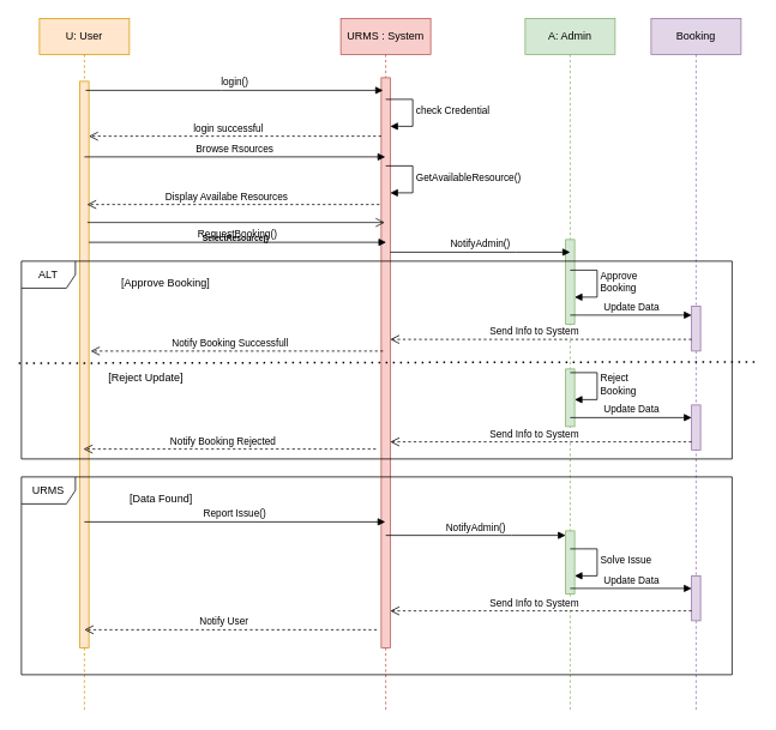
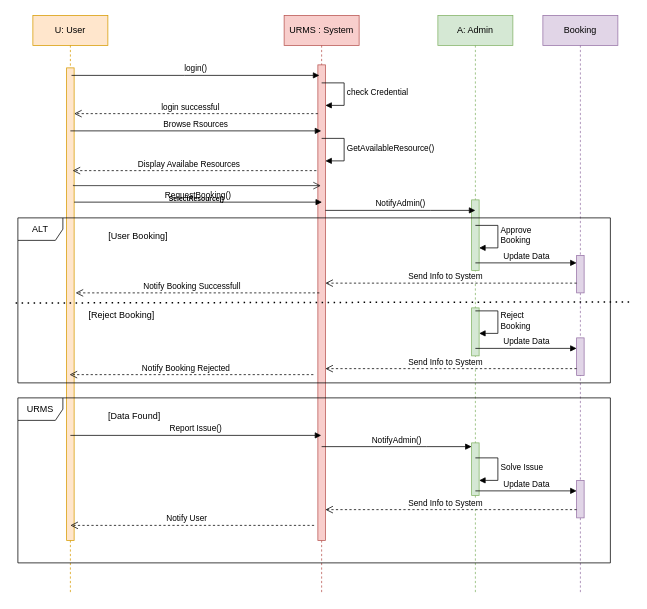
  <mxCell id="0" />
  <mxCell id="1" parent="0" />
  <mxCell id="2" value="U: User" style="shape=umlLifeline;perimeter=lifelinePerimeter;whiteSpace=wrap;html=1;container=1;dropTarget=0;collapsible=0;recursiveResize=0;outlineConnect=0;portConstraint=eastwest;newEdgeStyle={&quot;curved&quot;:0,&quot;rounded&quot;:0};fillColor=#ffe6cc;strokeColor=#d79b00;" parent="1" vertex="1"><mxGeometry x="43" y="20" width="100" height="770" as="geometry" /></mxCell>
  <mxCell id="3" value="" style="html=1;points=[[0,0,0,0,5],[0,1,0,0,-5],[1,0,0,0,5],[1,1,0,0,-5]];perimeter=orthogonalPerimeter;outlineConnect=0;targetShapes=umlLifeline;portConstraint=eastwest;newEdgeStyle={&quot;curved&quot;:0,&quot;rounded&quot;:0};fillColor=#ffe6cc;strokeColor=#d79b00;" parent="2" vertex="1"><mxGeometry x="45" y="70" width="10" height="630" as="geometry" /></mxCell>
  <mxCell id="4" value="URMS : System" style="shape=umlLifeline;perimeter=lifelinePerimeter;whiteSpace=wrap;html=1;container=1;dropTarget=0;collapsible=0;recursiveResize=0;outlineConnect=0;portConstraint=eastwest;newEdgeStyle={&quot;curved&quot;:0,&quot;rounded&quot;:0};fillColor=#f8cecc;strokeColor=#b85450;" parent="1" vertex="1"><mxGeometry x="378" y="20" width="100" height="770" as="geometry" /></mxCell>
  <mxCell id="5" value="" style="html=1;points=[[0,0,0,0,5],[0,1,0,0,-5],[1,0,0,0,5],[1,1,0,0,-5]];perimeter=orthogonalPerimeter;outlineConnect=0;targetShapes=umlLifeline;portConstraint=eastwest;newEdgeStyle={&quot;curved&quot;:0,&quot;rounded&quot;:0};fillColor=#f8cecc;strokeColor=#b85450;" parent="4" vertex="1"><mxGeometry x="45" y="66" width="10" height="634" as="geometry" /></mxCell>
  <mxCell id="6" value="check Credential" style="html=1;align=left;spacingLeft=2;endArrow=block;rounded=0;edgeStyle=orthogonalEdgeStyle;curved=0;rounded=0;" parent="1" edge="1"><mxGeometry relative="1" as="geometry"><mxPoint x="428" y="110" as="sourcePoint" /><Array as="points"><mxPoint x="458" y="140" /></Array><mxPoint x="433" y="140" as="targetPoint" /></mxGeometry></mxCell>
  <mxCell id="7" value="login successful" style="html=1;verticalAlign=bottom;endArrow=open;dashed=1;endSize=8;curved=0;rounded=0;" parent="1" edge="1"><mxGeometry x="0.046" relative="1" as="geometry"><mxPoint x="423" y="151" as="sourcePoint" /><mxPoint x="98" y="151" as="targetPoint" /><mxPoint as="offset" /></mxGeometry></mxCell>
  <mxCell id="8" value="A: Admin" style="shape=umlLifeline;perimeter=lifelinePerimeter;whiteSpace=wrap;html=1;container=1;dropTarget=0;collapsible=0;recursiveResize=0;outlineConnect=0;portConstraint=eastwest;newEdgeStyle={&quot;curved&quot;:0,&quot;rounded&quot;:0};fillColor=#d5e8d4;strokeColor=#82b366;" parent="1" vertex="1"><mxGeometry x="583" y="20" width="100" height="770" as="geometry" /></mxCell>
  <mxCell id="9" value="" style="html=1;points=[[0,0,0,0,5],[0,1,0,0,-5],[1,0,0,0,5],[1,1,0,0,-5]];perimeter=orthogonalPerimeter;outlineConnect=0;targetShapes=umlLifeline;portConstraint=eastwest;newEdgeStyle={&quot;curved&quot;:0,&quot;rounded&quot;:0};fillColor=#d5e8d4;strokeColor=#82b366;" parent="8" vertex="1"><mxGeometry x="45" y="246" width="10" height="94" as="geometry" /></mxCell>
  <mxCell id="10" value="" style="html=1;points=[[0,0,0,0,5],[0,1,0,0,-5],[1,0,0,0,5],[1,1,0,0,-5]];perimeter=orthogonalPerimeter;outlineConnect=0;targetShapes=umlLifeline;portConstraint=eastwest;newEdgeStyle={&quot;curved&quot;:0,&quot;rounded&quot;:0};fillColor=#d5e8d4;strokeColor=#82b366;" parent="8" vertex="1"><mxGeometry x="45" y="390" width="10" height="64" as="geometry" /></mxCell>
  <mxCell id="11" value="" style="html=1;points=[[0,0,0,0,5],[0,1,0,0,-5],[1,0,0,0,5],[1,1,0,0,-5]];perimeter=orthogonalPerimeter;outlineConnect=0;targetShapes=umlLifeline;portConstraint=eastwest;newEdgeStyle={&quot;curved&quot;:0,&quot;rounded&quot;:0};fillColor=#d5e8d4;strokeColor=#82b366;" parent="8" vertex="1"><mxGeometry x="45" y="570" width="10" height="70" as="geometry" /></mxCell>
  <mxCell id="12" value="login()" style="html=1;verticalAlign=bottom;endArrow=block;curved=0;rounded=0;" parent="1" edge="1"><mxGeometry width="80" relative="1" as="geometry"><mxPoint x="94.5" y="100" as="sourcePoint" /><mxPoint x="425" y="100" as="targetPoint" /><Array as="points"><mxPoint x="245" y="100" /></Array></mxGeometry></mxCell>
  <mxCell id="13" value="GetAvailableResource()" style="html=1;align=left;spacingLeft=2;endArrow=block;rounded=0;edgeStyle=orthogonalEdgeStyle;curved=0;rounded=0;" parent="1" edge="1"><mxGeometry relative="1" as="geometry"><mxPoint x="428" y="184" as="sourcePoint" /><Array as="points"><mxPoint x="458" y="214" /></Array><mxPoint x="433" y="214" as="targetPoint" /></mxGeometry></mxCell>
  <mxCell id="14" value="Display Availabe Resources" style="html=1;verticalAlign=bottom;endArrow=open;dashed=1;endSize=8;curved=0;rounded=0;" parent="1" edge="1"><mxGeometry x="0.046" relative="1" as="geometry"><mxPoint x="421" y="227" as="sourcePoint" /><mxPoint x="96" y="227" as="targetPoint" /><mxPoint as="offset" /></mxGeometry></mxCell>
  <mxCell id="15" value="Booking" style="shape=umlLifeline;perimeter=lifelinePerimeter;whiteSpace=wrap;html=1;container=1;dropTarget=0;collapsible=0;recursiveResize=0;outlineConnect=0;portConstraint=eastwest;newEdgeStyle={&quot;curved&quot;:0,&quot;rounded&quot;:0};fillColor=#e1d5e7;strokeColor=#9673a6;" parent="1" vertex="1"><mxGeometry x="723" y="20" width="100" height="770" as="geometry" /></mxCell>
  <mxCell id="16" value="" style="html=1;points=[[0,0,0,0,5],[0,1,0,0,-5],[1,0,0,0,5],[1,1,0,0,-5]];perimeter=orthogonalPerimeter;outlineConnect=0;targetShapes=umlLifeline;portConstraint=eastwest;newEdgeStyle={&quot;curved&quot;:0,&quot;rounded&quot;:0};fillColor=#e1d5e7;strokeColor=#9673a6;" parent="15" vertex="1"><mxGeometry x="45" y="320" width="10" height="50" as="geometry" /></mxCell>
  <mxCell id="17" value="" style="html=1;points=[[0,0,0,0,5],[0,1,0,0,-5],[1,0,0,0,5],[1,1,0,0,-5]];perimeter=orthogonalPerimeter;outlineConnect=0;targetShapes=umlLifeline;portConstraint=eastwest;newEdgeStyle={&quot;curved&quot;:0,&quot;rounded&quot;:0};fillColor=#e1d5e7;strokeColor=#9673a6;" parent="15" vertex="1"><mxGeometry x="45" y="430" width="10" height="50" as="geometry" /></mxCell>
  <mxCell id="18" value="" style="html=1;points=[[0,0,0,0,5],[0,1,0,0,-5],[1,0,0,0,5],[1,1,0,0,-5]];perimeter=orthogonalPerimeter;outlineConnect=0;targetShapes=umlLifeline;portConstraint=eastwest;newEdgeStyle={&quot;curved&quot;:0,&quot;rounded&quot;:0};fillColor=#e1d5e7;strokeColor=#9673a6;" parent="15" vertex="1"><mxGeometry x="45" y="620" width="10" height="50" as="geometry" /></mxCell>
  <mxCell id="19" value="RequestBooking()" style="html=1;verticalAlign=bottom;endArrow=block;curved=0;rounded=0;" parent="1" edge="1"><mxGeometry width="80" relative="1" as="geometry"><mxPoint x="98" y="269" as="sourcePoint" /><mxPoint x="428.5" y="269" as="targetPoint" /><Array as="points"><mxPoint x="248.5" y="269" /></Array></mxGeometry></mxCell>
  <mxCell id="20" value="ALT" style="shape=umlFrame;whiteSpace=wrap;html=1;pointerEvents=0;" parent="1" vertex="1"><mxGeometry x="23" y="290" width="790" height="220" as="geometry" /></mxCell>
  <mxCell id="21" value="" style="endArrow=none;dashed=1;html=1;dashPattern=1 3;strokeWidth=2;rounded=0;" parent="1" edge="1"><mxGeometry width="50" height="50" relative="1" as="geometry"><mxPoint x="20" y="403.5" as="sourcePoint" /><mxPoint x="840" y="402" as="targetPoint" /></mxGeometry></mxCell>
- <mxCell id="22" value="[Approve Booking]" style="text;html=1;align=center;verticalAlign=middle;resizable=0;points=[];autosize=1;strokeColor=none;fillColor=none;" parent="1" vertex="1"><mxGeometry x="123" y="300" width="120" height="30" as="geometry" /></mxCell>
+ <mxCell id="22" value="[User Booking]" style="text;html=1;align=center;verticalAlign=middle;resizable=0;points=[];autosize=1;strokeColor=none;fillColor=none;" parent="1" vertex="1"><mxGeometry x="123" y="300" width="120" height="30" as="geometry" /></mxCell>
  <mxCell id="23" value="Send Info to System" style="html=1;verticalAlign=bottom;endArrow=open;dashed=1;endSize=8;curved=0;rounded=0;" parent="1" edge="1"><mxGeometry x="0.045" relative="1" as="geometry"><mxPoint x="768" y="377" as="sourcePoint" /><mxPoint x="433" y="377" as="targetPoint" /><mxPoint as="offset" /></mxGeometry></mxCell>
  <mxCell id="24" value="Notify Booking Rejected" style="html=1;verticalAlign=bottom;endArrow=open;dashed=1;endSize=8;curved=0;rounded=0;" parent="1" edge="1"><mxGeometry x="0.046" relative="1" as="geometry"><mxPoint x="417" y="499" as="sourcePoint" /><mxPoint x="92" y="499" as="targetPoint" /><mxPoint as="offset" /></mxGeometry></mxCell>
- <mxCell id="25" value="[Reject Update]" style="text;html=1;align=center;verticalAlign=middle;resizable=0;points=[];autosize=1;strokeColor=none;fillColor=none;" parent="1" vertex="1"><mxGeometry x="106" y="404.5" width="110" height="30" as="geometry" /></mxCell>
+ <mxCell id="25" value="[Reject Booking]" style="text;html=1;align=center;verticalAlign=middle;resizable=0;points=[];autosize=1;strokeColor=none;fillColor=none;" parent="1" vertex="1"><mxGeometry x="106" y="404.5" width="110" height="30" as="geometry" /></mxCell>
  <mxCell id="26" value="Browse Rsources" style="html=1;verticalAlign=bottom;endArrow=block;curved=0;rounded=0;" parent="1" edge="1"><mxGeometry width="80" relative="1" as="geometry"><mxPoint x="93" y="174" as="sourcePoint" /><mxPoint x="427.5" y="174" as="targetPoint" /></mxGeometry></mxCell>
  <mxCell id="27" value="NotifyAdmin()" style="html=1;verticalAlign=bottom;endArrow=block;curved=0;rounded=0;" parent="1" edge="1"><mxGeometry width="80" relative="1" as="geometry"><mxPoint x="433" y="280" as="sourcePoint" /><mxPoint x="633" y="280" as="targetPoint" /><Array as="points"><mxPoint x="573" y="280" /></Array></mxGeometry></mxCell>
  <mxCell id="28" value="Approve&amp;nbsp;&lt;div&gt;Booking&lt;/div&gt;" style="html=1;align=left;spacingLeft=2;endArrow=block;rounded=0;edgeStyle=orthogonalEdgeStyle;curved=0;rounded=0;" parent="1" edge="1"><mxGeometry relative="1" as="geometry"><mxPoint x="633" y="300" as="sourcePoint" /><Array as="points"><mxPoint x="663" y="330" /></Array><mxPoint x="638" y="330" as="targetPoint" /></mxGeometry></mxCell>
  <mxCell id="29" value="Update Data" style="html=1;verticalAlign=bottom;endArrow=block;curved=0;rounded=0;" parent="1" target="16" edge="1"><mxGeometry width="80" relative="1" as="geometry"><mxPoint x="633" y="350" as="sourcePoint" /><mxPoint x="788" y="350" as="targetPoint" /></mxGeometry></mxCell>
  <mxCell id="30" value="Notify Booking Successfull" style="html=1;verticalAlign=bottom;endArrow=open;dashed=1;endSize=8;curved=0;rounded=0;" parent="1" edge="1"><mxGeometry x="0.046" relative="1" as="geometry"><mxPoint x="425" y="390" as="sourcePoint" /><mxPoint x="100" y="390" as="targetPoint" /><mxPoint as="offset" /></mxGeometry></mxCell>
  <mxCell id="31" value="Reject&amp;nbsp;&lt;div&gt;Booking&lt;/div&gt;" style="html=1;align=left;spacingLeft=2;endArrow=block;rounded=0;edgeStyle=orthogonalEdgeStyle;curved=0;rounded=0;" parent="1" edge="1"><mxGeometry relative="1" as="geometry"><mxPoint x="633" y="414" as="sourcePoint" /><Array as="points"><mxPoint x="663" y="444" /></Array><mxPoint x="638" y="444" as="targetPoint" /></mxGeometry></mxCell>
  <mxCell id="32" value="Update Data" style="html=1;verticalAlign=bottom;endArrow=block;curved=0;rounded=0;" parent="1" edge="1"><mxGeometry width="80" relative="1" as="geometry"><mxPoint x="633" y="464" as="sourcePoint" /><mxPoint x="768" y="464" as="targetPoint" /></mxGeometry></mxCell>
  <mxCell id="33" value="Send Info to System" style="html=1;verticalAlign=bottom;endArrow=open;dashed=1;endSize=8;curved=0;rounded=0;" parent="1" edge="1"><mxGeometry x="0.045" relative="1" as="geometry"><mxPoint x="768" y="491" as="sourcePoint" /><mxPoint x="433" y="491" as="targetPoint" /><mxPoint as="offset" /></mxGeometry></mxCell>
  <mxCell id="34" value="URMS" style="shape=umlFrame;whiteSpace=wrap;html=1;pointerEvents=0;" parent="1" vertex="1"><mxGeometry x="23" y="530" width="790" height="220" as="geometry" /></mxCell>
  <mxCell id="35" value="[Data Found]" style="text;html=1;align=center;verticalAlign=middle;resizable=0;points=[];autosize=1;strokeColor=none;fillColor=none;" parent="1" vertex="1"><mxGeometry x="128" y="540" width="100" height="30" as="geometry" /></mxCell>
  <mxCell id="36" value="Report Issue()" style="html=1;verticalAlign=bottom;endArrow=block;curved=0;rounded=0;" parent="1" edge="1"><mxGeometry width="80" relative="1" as="geometry"><mxPoint x="93" y="580" as="sourcePoint" /><mxPoint x="427.5" y="580" as="targetPoint" /></mxGeometry></mxCell>
  <mxCell id="37" value="NotifyAdmin()" style="html=1;verticalAlign=bottom;endArrow=block;curved=0;rounded=0;" parent="1" edge="1"><mxGeometry width="80" relative="1" as="geometry"><mxPoint x="428" y="595" as="sourcePoint" /><mxPoint x="628" y="595" as="targetPoint" /><Array as="points"><mxPoint x="568" y="595" /></Array></mxGeometry></mxCell>
  <mxCell id="38" value="Solve Issue" style="html=1;align=left;spacingLeft=2;endArrow=block;rounded=0;edgeStyle=orthogonalEdgeStyle;curved=0;rounded=0;" parent="1" edge="1"><mxGeometry relative="1" as="geometry"><mxPoint x="633" y="610" as="sourcePoint" /><Array as="points"><mxPoint x="663" y="640" /></Array><mxPoint x="638" y="640" as="targetPoint" /></mxGeometry></mxCell>
  <mxCell id="39" value="Update Data" style="html=1;verticalAlign=bottom;endArrow=block;curved=0;rounded=0;" parent="1" edge="1"><mxGeometry width="80" relative="1" as="geometry"><mxPoint x="633" y="654" as="sourcePoint" /><mxPoint x="768" y="654" as="targetPoint" /></mxGeometry></mxCell>
  <mxCell id="40" value="Send Info to System" style="html=1;verticalAlign=bottom;endArrow=open;dashed=1;endSize=8;curved=0;rounded=0;" parent="1" edge="1"><mxGeometry x="0.045" relative="1" as="geometry"><mxPoint x="768" y="679" as="sourcePoint" /><mxPoint x="433" y="679" as="targetPoint" /><mxPoint as="offset" /></mxGeometry></mxCell>
  <mxCell id="41" value="Notify User" style="html=1;verticalAlign=bottom;endArrow=open;dashed=1;endSize=8;curved=0;rounded=0;" parent="1" edge="1"><mxGeometry x="0.046" relative="1" as="geometry"><mxPoint x="418" y="700" as="sourcePoint" /><mxPoint x="93" y="700" as="targetPoint" /><mxPoint as="offset" /></mxGeometry></mxCell>
  <mxCell id="42" value="" style="edgeStyle=orthogonalEdgeStyle;html=1;verticalAlign=bottom;endArrow=open;endSize=8;strokeColor=#171616;rounded=0;" edge="1" parent="1"><mxGeometry relative="1" as="geometry"><mxPoint x="427" y="247" as="targetPoint" /><mxPoint x="97" y="246" as="sourcePoint" /><Array as="points"><mxPoint x="97" y="247" /></Array></mxGeometry></mxCell>
  <mxCell id="43" value="&lt;font style=&quot;font-size: 9px;&quot;&gt;&lt;b&gt;SelectResource()&lt;/b&gt;&lt;/font&gt;" style="text;html=1;align=center;verticalAlign=middle;resizable=0;points=[];autosize=1;strokeColor=none;fillColor=none;" vertex="1" parent="1"><mxGeometry x="211" y="249" width="100" height="30" as="geometry" /></mxCell>
